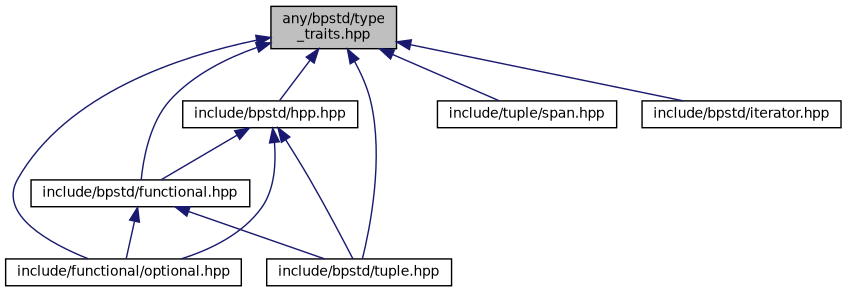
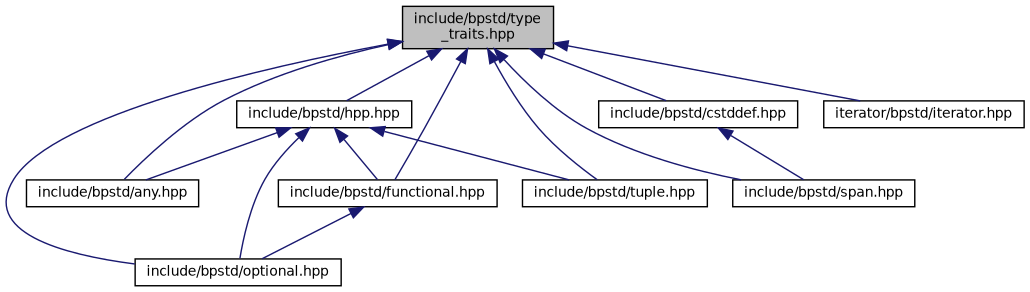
  digraph {
    node [color=black fillcolor=white fontname=Helvetica fontsize=10 shape=record style=filled]
    edge [color=midnightblue dir=back fontname=Helvetica fontsize=10 labelfontname=Helvetica labelfontsize=10 style=solid]
-   n1 [fillcolor=grey75 fontcolor=black height=0.2 label="any/bpstd/type\l_traits.hpp" width=0.4]
+   n1 [fillcolor=grey75 fontcolor=black height=0.2 label="include/bpstd/type\l_traits.hpp" width=0.4]
+   n2 [height=0.2 label="include/bpstd/any.hpp" width=0.4]
    n3 [height=0.2 label="include/bpstd/hpp.hpp" width=0.4]
    n4 [height=0.2 label="include/bpstd/functional.hpp" width=0.4]
-   n5 [height=0.2 label="include/functional/optional.hpp" width=0.4]
+   n5 [height=0.2 label="include/bpstd/optional.hpp" width=0.4]
    n6 [height=0.2 label="include/bpstd/tuple.hpp" width=0.4]
-   n7 [height=0.2 label="include/tuple/span.hpp" width=0.4]
-   n9 [height=0.2 label="include/bpstd/iterator.hpp" width=0.4]
+   n7 [height=0.2 label="include/bpstd/span.hpp" width=0.4]
+   n8 [height=0.2 label="include/bpstd/cstddef.hpp" width=0.4]
+   n9 [height=0.2 label="iterator/bpstd/iterator.hpp" width=0.4]
+   n1 -> n2
    n1 -> n3
    n1 -> n4
    n1 -> n5
    n1 -> n6
    n1 -> n7
+   n1 -> n8
    n1 -> n9
+   n3 -> n2
    n3 -> n4
    n3 -> n5
    n3 -> n6
    n4 -> n5
-   n4 -> n6
+   n8 -> n7
  }
